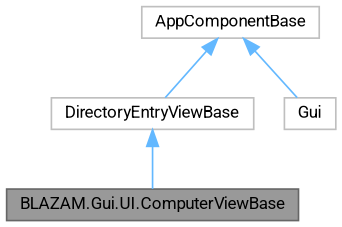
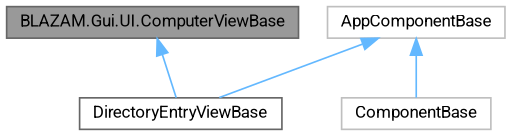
  digraph {
    fontname=Roboto
    node [color=gray40 fillcolor=white fontname=Roboto fontsize=10 shape=box style=filled]
    edge [color=steelblue1 dir=back fontname=Roboto fontsize=10 labelfontname=Helvetica labelfontsize=10 style=solid]
    n1 [fillcolor=grey60 fontcolor=black height=0.2 label="BLAZAM.Gui.UI.ComputerViewBase" width=0.4]
-   n2 [color=grey75 height=0.2 label=DirectoryEntryViewBase width=0.4]
+   n2 [height=0.2 label=DirectoryEntryViewBase width=0.4]
    n3 [color=grey75 height=0.2 label=AppComponentBase width=0.4]
-   n4 [color=grey75 height=0.2 label=Gui width=0.4]
-   n2 -> n1
+   n4 [color=grey75 height=0.2 label=ComponentBase width=0.4]
+   n1 -> n2
    n3 -> n2
    n3 -> n4
  }
